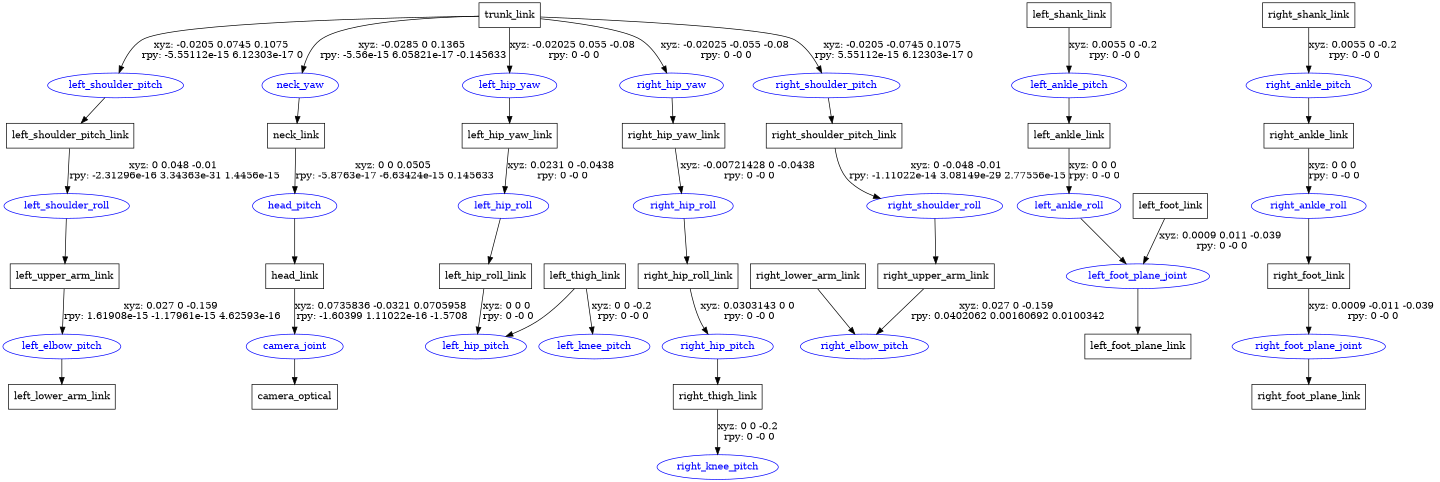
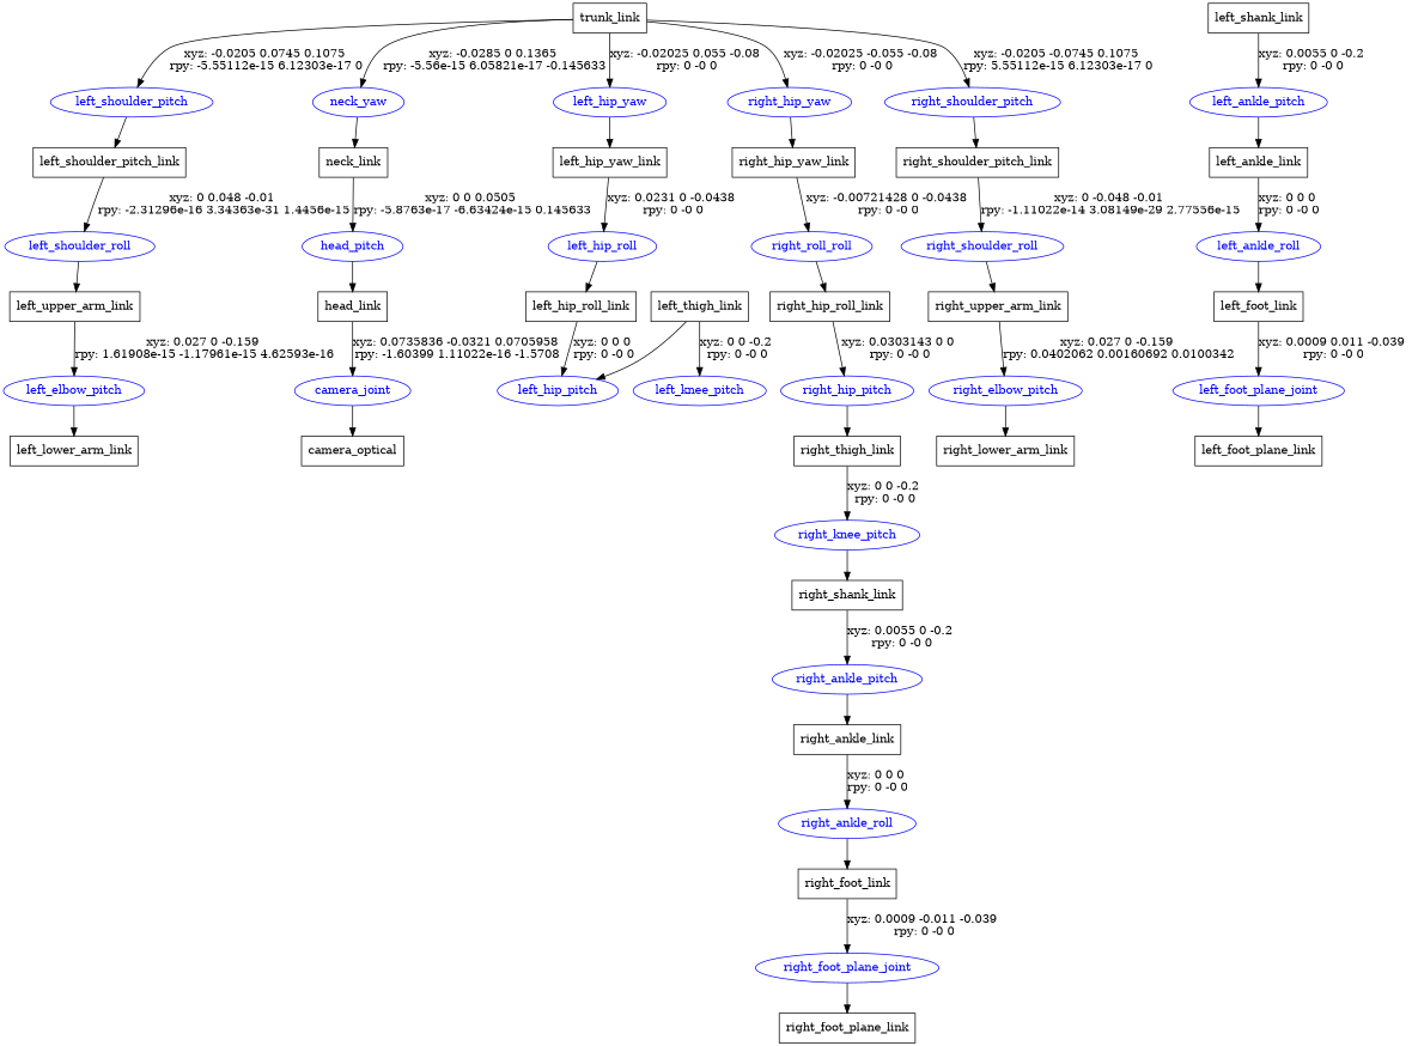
  digraph {
    node [shape=box]
    n1 [label=trunk_link]
    left_hip_yaw [color=blue fontcolor=blue shape=ellipse]
    left_shoulder_pitch [color=blue fontcolor=blue shape=ellipse]
    neck_yaw [color=blue fontcolor=blue shape=ellipse]
    right_hip_yaw [color=blue fontcolor=blue shape=ellipse]
    right_shoulder_pitch [color=blue fontcolor=blue shape=ellipse]
    n7 [label=left_hip_yaw_link]
    n8 [label=left_shoulder_pitch_link]
    n9 [label=neck_link]
    n10 [label=right_hip_yaw_link]
    n11 [label=right_shoulder_pitch_link]
    left_hip_roll [color=blue fontcolor=blue shape=ellipse]
    n13 [label=left_hip_roll_link]
    left_hip_pitch [color=blue fontcolor=blue shape=ellipse]
    n15 [label=left_thigh_link]
    left_knee_pitch [color=blue fontcolor=blue shape=ellipse]
    n17 [label=left_shank_link]
    left_ankle_pitch [color=blue fontcolor=blue shape=ellipse]
    n19 [label=left_ankle_link]
    left_ankle_roll [color=blue fontcolor=blue shape=ellipse]
    n21 [label=left_foot_link]
    left_foot_plane_joint [color=blue fontcolor=blue shape=ellipse]
    n23 [label=left_foot_plane_link]
    left_shoulder_roll [color=blue fontcolor=blue shape=ellipse]
    n25 [label=left_upper_arm_link]
    left_elbow_pitch [color=blue fontcolor=blue shape=ellipse]
    n27 [label=left_lower_arm_link]
    head_pitch [color=blue fontcolor=blue shape=ellipse]
    n29 [label=head_link]
    camera_joint [color=blue fontcolor=blue shape=ellipse]
    n31 [label=camera_optical]
-   right_hip_roll [color=blue fontcolor=blue shape=ellipse]
+   right_hip_roll [color=blue fontcolor=blue shape=ellipse label=right_roll_roll]
    n33 [label=right_hip_roll_link]
    right_hip_pitch [color=blue fontcolor=blue shape=ellipse]
    n35 [label=right_thigh_link]
    right_knee_pitch [color=blue fontcolor=blue shape=ellipse]
    n37 [label=right_shank_link]
    right_ankle_pitch [color=blue fontcolor=blue shape=ellipse]
    n39 [label=right_ankle_link]
    right_ankle_roll [color=blue fontcolor=blue shape=ellipse]
    n41 [label=right_foot_link]
    right_foot_plane_joint [color=blue fontcolor=blue shape=ellipse]
    n43 [label=right_foot_plane_link]
    right_shoulder_roll [color=blue fontcolor=blue shape=ellipse]
    n45 [label=right_upper_arm_link]
    right_elbow_pitch [color=blue fontcolor=blue shape=ellipse]
    n47 [label=right_lower_arm_link]
    n1 -> left_hip_yaw [label="xyz: -0.02025 0.055 -0.08 \nrpy: 0 -0 0"]
    n1 -> left_shoulder_pitch [label="xyz: -0.0205 0.0745 0.1075 \nrpy: -5.55112e-15 6.12303e-17 0"]
    n1 -> neck_yaw [label="xyz: -0.0285 0 0.1365 \nrpy: -5.56e-15 6.05821e-17 -0.145633"]
    n1 -> right_hip_yaw [label="xyz: -0.02025 -0.055 -0.08 \nrpy: 0 -0 0"]
    n1 -> right_shoulder_pitch [label="xyz: -0.0205 -0.0745 0.1075 \nrpy: 5.55112e-15 6.12303e-17 0"]
    left_hip_yaw -> n7
    left_shoulder_pitch -> n8
    neck_yaw -> n9
    right_hip_yaw -> n10
    right_shoulder_pitch -> n11
    n7 -> left_hip_roll [label="xyz: 0.0231 0 -0.0438 \nrpy: 0 -0 0"]
    n8 -> left_shoulder_roll [label="xyz: 0 0.048 -0.01 \nrpy: -2.31296e-16 3.34363e-31 1.4456e-15"]
    n9 -> head_pitch [label="xyz: 0 0 0.0505 \nrpy: -5.8763e-17 -6.63424e-15 0.145633"]
    n10 -> right_hip_roll [label="xyz: -0.00721428 0 -0.0438 \nrpy: 0 -0 0"]
    n11 -> right_shoulder_roll [label="xyz: 0 -0.048 -0.01 \nrpy: -1.11022e-14 3.08149e-29 2.77556e-15"]
    left_hip_roll -> n13
    n13 -> left_hip_pitch [label="xyz: 0 0 0 \nrpy: 0 -0 0"]
    n15 -> left_hip_pitch
    n15 -> left_knee_pitch [label="xyz: 0 0 -0.2 \nrpy: 0 -0 0"]
    n17 -> left_ankle_pitch [label="xyz: 0.0055 0 -0.2 \nrpy: 0 -0 0"]
    left_ankle_pitch -> n19
    n19 -> left_ankle_roll [label="xyz: 0 0 0 \nrpy: 0 -0 0"]
-   left_ankle_roll -> left_foot_plane_joint
+   left_ankle_roll -> n21
    n21 -> left_foot_plane_joint [label="xyz: 0.0009 0.011 -0.039 \nrpy: 0 -0 0"]
    left_foot_plane_joint -> n23
    left_shoulder_roll -> n25
    n25 -> left_elbow_pitch [label="xyz: 0.027 0 -0.159 \nrpy: 1.61908e-15 -1.17961e-15 4.62593e-16"]
    left_elbow_pitch -> n27
    head_pitch -> n29
    n29 -> camera_joint [label="xyz: 0.0735836 -0.0321 0.0705958 \nrpy: -1.60399 1.11022e-16 -1.5708"]
    camera_joint -> n31
    right_hip_roll -> n33
    n33 -> right_hip_pitch [label="xyz: 0.0303143 0 0 \nrpy: 0 -0 0"]
    right_hip_pitch -> n35
    n35 -> right_knee_pitch [label="xyz: 0 0 -0.2 \nrpy: 0 -0 0"]
+   right_knee_pitch -> n37
    n37 -> right_ankle_pitch [label="xyz: 0.0055 0 -0.2 \nrpy: 0 -0 0"]
    right_ankle_pitch -> n39
    n39 -> right_ankle_roll [label="xyz: 0 0 0 \nrpy: 0 -0 0"]
    right_ankle_roll -> n41
    n41 -> right_foot_plane_joint [label="xyz: 0.0009 -0.011 -0.039 \nrpy: 0 -0 0"]
    right_foot_plane_joint -> n43
    right_shoulder_roll -> n45
    n45 -> right_elbow_pitch [label="xyz: 0.027 0 -0.159 \nrpy: 0.0402062 0.00160692 0.0100342"]
-   n47 -> right_elbow_pitch
+   right_elbow_pitch -> n47
  }
